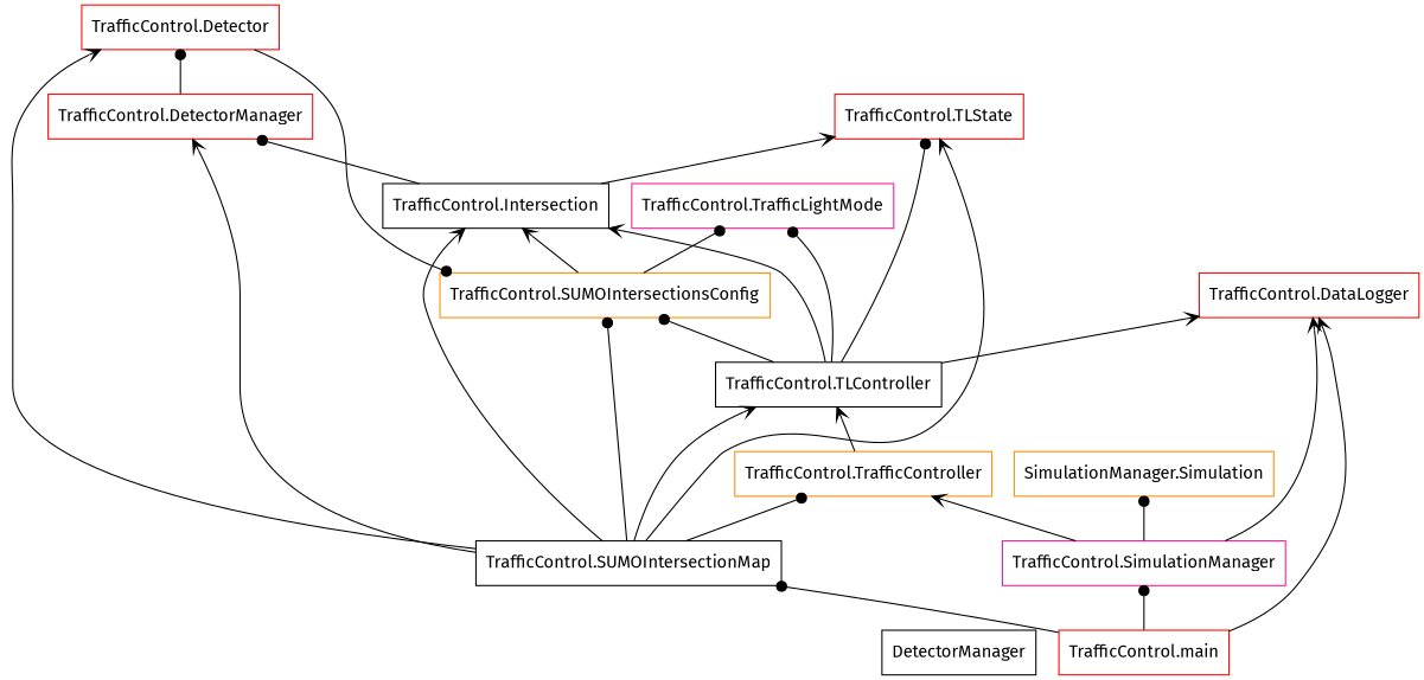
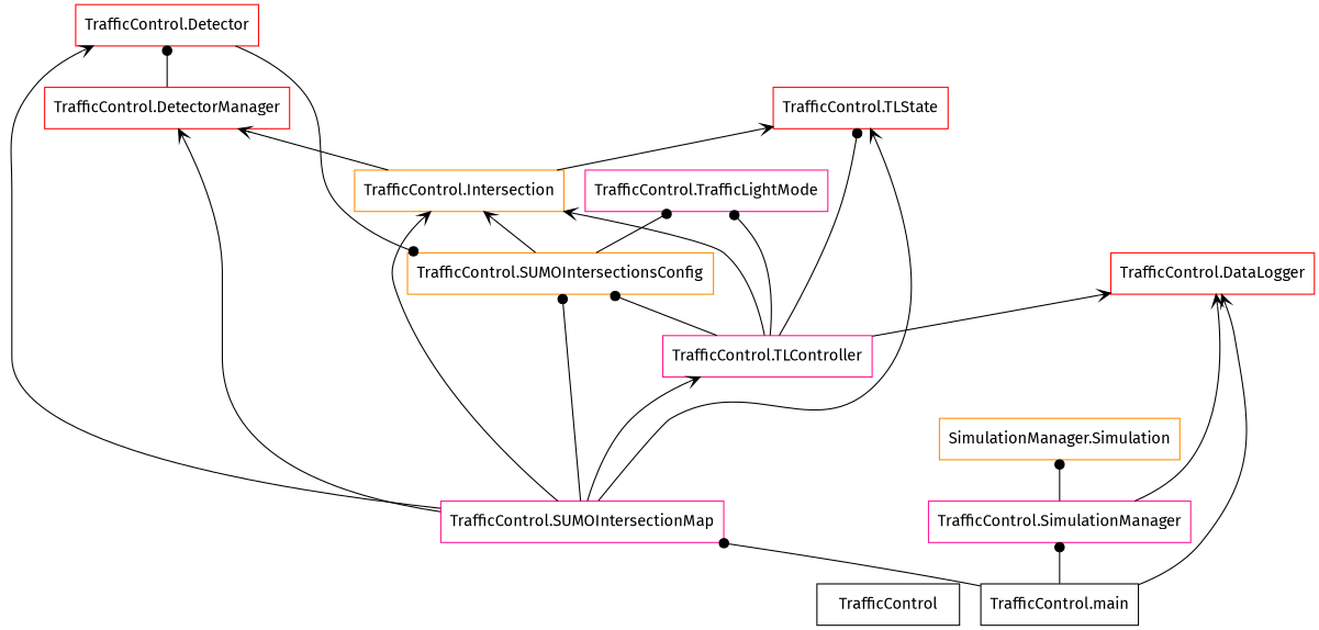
  digraph {
    fontname="Fira Sans"
    rankdir=BT
    node [color=black fontname="Fira Sans" shape=box style=solid]
    edge [arrowhead=vee arrowtail=none fontname="Fira Sans"]
-   n1 [label=DetectorManager]
+   n1 [label=TrafficControl]
    n2 [color=red label="TrafficControl.DataLogger"]
    n3 [color=red label="TrafficControl.Detector"]
    n4 [color=darkorange label="TrafficControl.SUMOIntersectionsConfig"]
-   n5 [label="TrafficControl.Intersection"]
+   n5 [color=darkorange label="TrafficControl.Intersection"]
    n6 [color=deeppink label="TrafficControl.TrafficLightMode"]
    n7 [color=red label="TrafficControl.DetectorManager"]
    n8 [color=red label="TrafficControl.TLState"]
-   n9 [label="TrafficControl.SUMOIntersectionMap"]
-   n10 [label="TrafficControl.TLController"]
-   n11 [color=darkorange label="TrafficControl.TrafficController"]
+   n9 [color=deeppink label="TrafficControl.SUMOIntersectionMap"]
+   n10 [color=deeppink label="TrafficControl.TLController"]
    n12 [color=darkorange label="SimulationManager.Simulation"]
    n13 [color=deeppink label="TrafficControl.SimulationManager"]
-   n14 [color=red label="TrafficControl.main"]
+   n14 [label="TrafficControl.main"]
    n3 -> n4 [arrowhead=dot]
    n4 -> n5
    n4 -> n6 [arrowhead=dot]
-   n5 -> n7 [arrowhead=dot]
+   n5 -> n7
    n5 -> n8
    n7 -> n3 [arrowhead=dot]
    n9 -> n3
    n9 -> n4 [arrowhead=dot]
    n9 -> n5
    n9 -> n7
    n9 -> n8
    n9 -> n10
-   n9 -> n11 [arrowhead=dot]
    n10 -> n2
    n10 -> n4 [arrowhead=dot]
    n10 -> n5
    n10 -> n6 [arrowhead=dot]
    n10 -> n8 [arrowhead=dot]
-   n11 -> n10
    n13 -> n2
-   n13 -> n11
    n13 -> n12 [arrowhead=dot]
    n14 -> n2
    n14 -> n9 [arrowhead=dot]
    n14 -> n13 [arrowhead=dot]
  }
